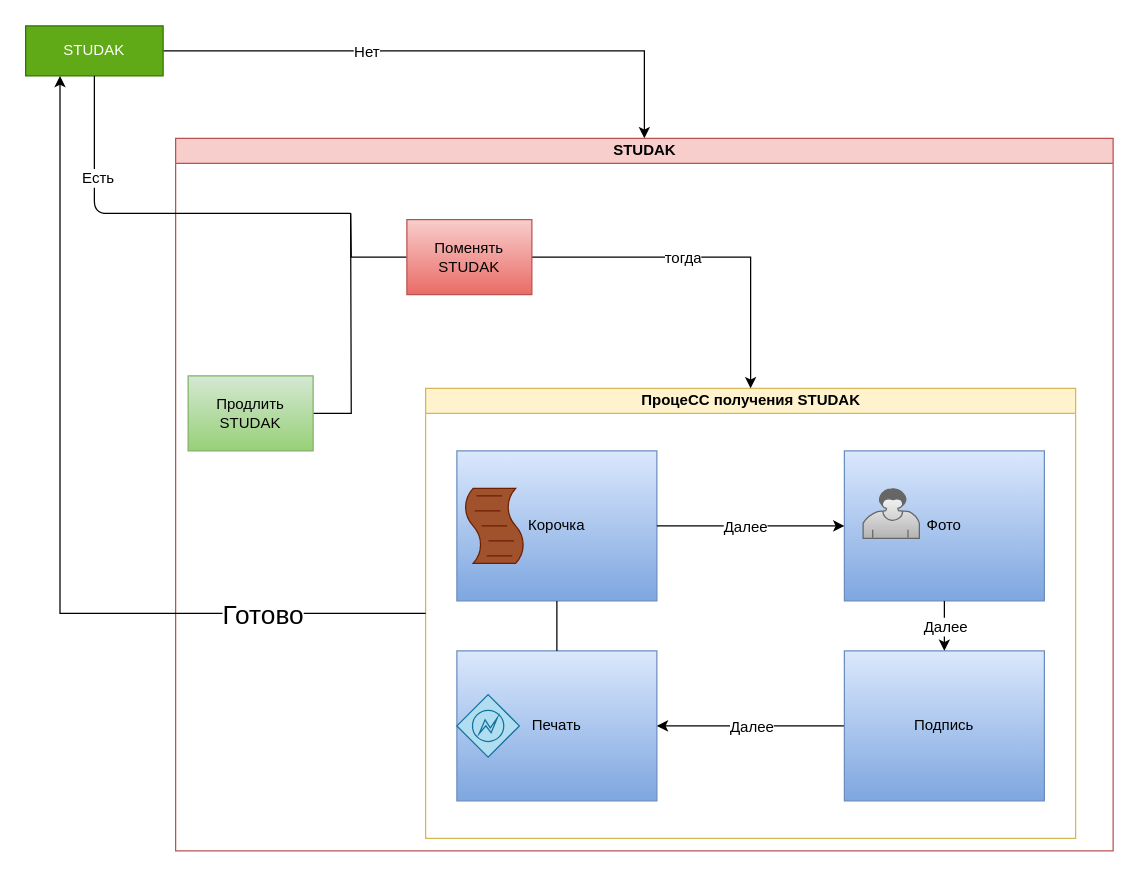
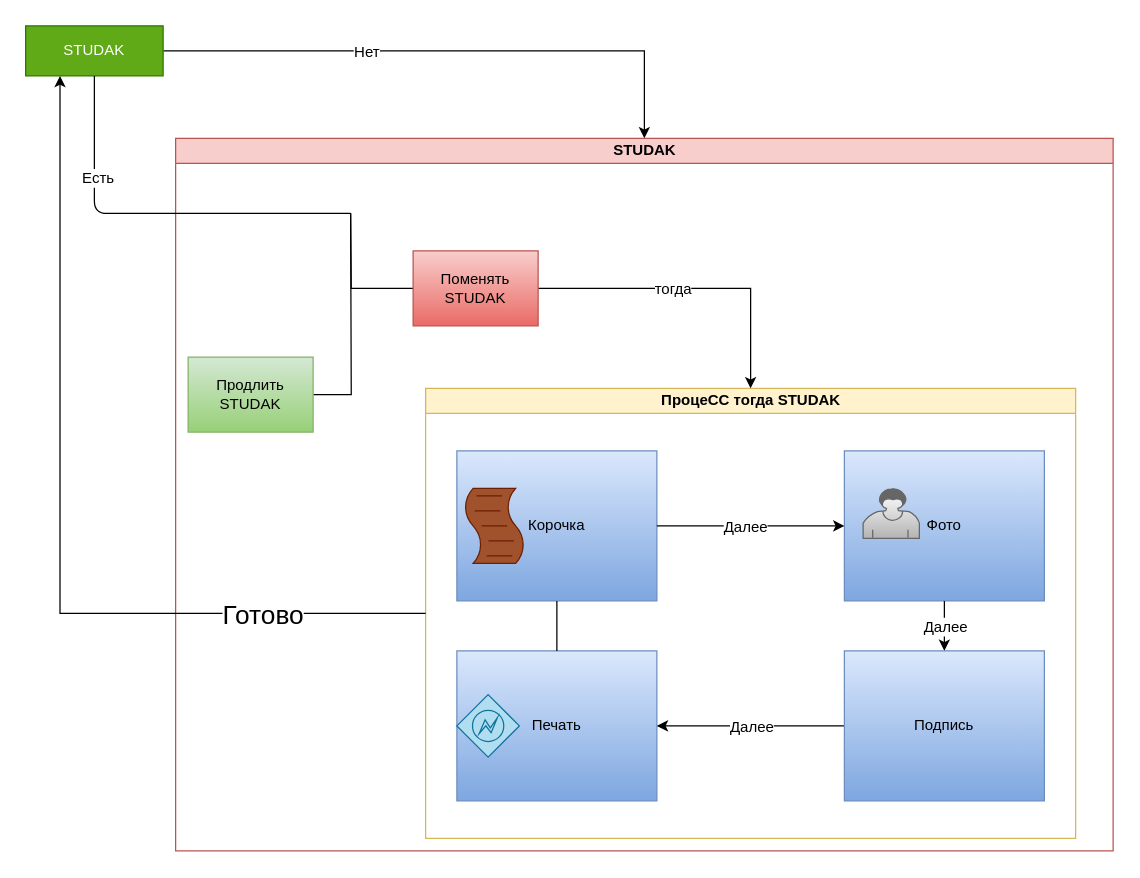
  <mxCell id="0" />
  <mxCell id="1" parent="0" />
  <mxCell id="2" value="STUDAK" style="swimlane;html=1;startSize=20;horizontal=1;containerType=tree;fillColor=#f8cecc;strokeColor=#b85450;" vertex="1" parent="1"><mxGeometry x="140" y="110" width="750" height="570" as="geometry" /></mxCell>
- <mxCell id="3" value="ПроцеCC получения STUDAK" style="swimlane;html=1;startSize=20;horizontal=1;containerType=tree;fillColor=#fff2cc;strokeColor=#d6b656;" vertex="1" parent="2"><mxGeometry x="200" y="200" width="520" height="360" as="geometry" /></mxCell>
+ <mxCell id="3" value="ПроцеCC тогда STUDAK" style="swimlane;html=1;startSize=20;horizontal=1;containerType=tree;fillColor=#fff2cc;strokeColor=#d6b656;" vertex="1" parent="2"><mxGeometry x="200" y="200" width="520" height="360" as="geometry" /></mxCell>
  <mxCell id="4" value="Корочка" style="rounded=0;whiteSpace=wrap;html=1;fillColor=#dae8fc;strokeColor=#6c8ebf;gradientColor=#7ea6e0;" vertex="1" parent="3"><mxGeometry x="25" y="50" width="160" height="120" as="geometry" /></mxCell>
  <mxCell id="5" value="Фото" style="rounded=0;whiteSpace=wrap;html=1;gradientColor=#7ea6e0;fillColor=#dae8fc;strokeColor=#6c8ebf;" vertex="1" parent="3"><mxGeometry x="335" y="50" width="160" height="120" as="geometry" /></mxCell>
  <mxCell id="6" style="edgeStyle=orthogonalEdgeStyle;rounded=0;orthogonalLoop=1;jettySize=auto;html=1;entryX=0;entryY=0.5;entryDx=0;entryDy=0;" edge="1" parent="3" source="4" target="5"><mxGeometry relative="1" as="geometry" /></mxCell>
  <mxCell id="7" value="Далее&lt;span style=&quot;color: rgba(0 , 0 , 0 , 0) ; font-family: monospace ; font-size: 0px ; background-color: rgb(248 , 249 , 250)&quot;&gt;%3CmxGraphModel%3E%3Croot%3E%3CmxCell%20id%3D%220%22%2F%3E%3CmxCell%20id%3D%221%22%20parent%3D%220%22%2F%3E%3CmxCell%20id%3D%222%22%20value%3D%22Tree%20Container%22%20style%3D%22swimlane%3Bhtml%3D1%3BstartSize%3D20%3Bhorizontal%3D1%3BcontainerType%3Dtree%3B%22%20vertex%3D%221%22%20parent%3D%221%22%3E%3CmxGeometry%20x%3D%2240%22%20y%3D%22710%22%20width%3D%22220%22%20height%3D%22160%22%20as%3D%22geometry%22%2F%3E%3C%2FmxCell%3E%3C%2Froot%3E%3C%2FmxGraphModel%3E&lt;/span&gt;" style="text;html=1;align=center;verticalAlign=middle;resizable=0;points=[];labelBackgroundColor=#ffffff;" vertex="1" connectable="0" parent="6"><mxGeometry x="-0.067" relative="1" as="geometry"><mxPoint as="offset" /></mxGeometry></mxCell>
  <mxCell id="8" value="Печать" style="rounded=0;whiteSpace=wrap;html=1;gradientColor=#7ea6e0;fillColor=#dae8fc;strokeColor=#6c8ebf;" vertex="1" parent="3"><mxGeometry x="25" y="210" width="160" height="120" as="geometry" /></mxCell>
  <mxCell id="9" style="edgeStyle=orthogonalEdgeStyle;rounded=0;orthogonalLoop=1;jettySize=auto;html=1;exitX=0;exitY=0.5;exitDx=0;exitDy=0;" edge="1" parent="3" source="10" target="8"><mxGeometry relative="1" as="geometry" /></mxCell>
  <mxCell id="10" value="Подпись" style="rounded=0;whiteSpace=wrap;html=1;gradientColor=#7ea6e0;fillColor=#dae8fc;strokeColor=#6c8ebf;" vertex="1" parent="3"><mxGeometry x="335" y="210" width="160" height="120" as="geometry" /></mxCell>
  <mxCell id="11" style="edgeStyle=orthogonalEdgeStyle;rounded=0;orthogonalLoop=1;jettySize=auto;html=1;entryX=0.5;entryY=0;entryDx=0;entryDy=0;" edge="1" parent="3" source="5" target="10"><mxGeometry relative="1" as="geometry" /></mxCell>
  <mxCell id="12" value="" style="shape=mxgraph.bpmn.user_task;html=1;outlineConnect=0;fillColor=#f5f5f5;gradientColor=#b3b3b3;strokeColor=#666666;" vertex="1" parent="3"><mxGeometry x="350" y="80" width="45" height="40" as="geometry" /></mxCell>
  <mxCell id="13" value="" style="shape=mxgraph.bpmn.shape;html=1;verticalLabelPosition=bottom;labelBackgroundColor=#ffffff;verticalAlign=top;align=center;perimeter=rhombusPerimeter;background=gateway;outlineConnect=0;outline=eventInt;symbol=error;fillColor=#b1ddf0;strokeColor=#10739e;" vertex="1" parent="3"><mxGeometry x="25" y="245" width="50" height="50" as="geometry" /></mxCell>
  <mxCell id="14" value="" style="shape=mxgraph.bpmn.script_task;html=1;outlineConnect=0;fillColor=#a0522d;strokeColor=#6D1F00;fontColor=#ffffff;" vertex="1" parent="3"><mxGeometry x="30" y="80" width="50" height="60" as="geometry" /></mxCell>
  <mxCell id="15" value="Далее&lt;span style=&quot;color: rgba(0 , 0 , 0 , 0) ; font-family: monospace ; font-size: 0px ; background-color: rgb(248 , 249 , 250)&quot;&gt;%3CmxGraphModel%3E%3Croot%3E%3CmxCell%20id%3D%220%22%2F%3E%3CmxCell%20id%3D%221%22%20parent%3D%220%22%2F%3E%3CmxCell%20id%3D%222%22%20value%3D%22Tree%20Container%22%20style%3D%22swimlane%3Bhtml%3D1%3BstartSize%3D20%3Bhorizontal%3D1%3BcontainerType%3Dtree%3B%22%20vertex%3D%221%22%20parent%3D%221%22%3E%3CmxGeometry%20x%3D%2240%22%20y%3D%22710%22%20width%3D%22220%22%20height%3D%22160%22%20as%3D%22geometry%22%2F%3E%3C%2FmxCell%3E%3C%2Froot%3E%3C%2FmxGraphModel%3E&lt;/span&gt;" style="text;html=1;align=center;verticalAlign=middle;resizable=0;points=[];labelBackgroundColor=#ffffff;" vertex="1" connectable="0" parent="3"><mxGeometry x="415" y="190" as="geometry"><mxPoint as="offset" /></mxGeometry></mxCell>
  <mxCell id="16" value="Далее&lt;span style=&quot;color: rgba(0 , 0 , 0 , 0) ; font-family: monospace ; font-size: 0px ; background-color: rgb(248 , 249 , 250)&quot;&gt;%3CmxGraphModel%3E%3Croot%3E%3CmxCell%20id%3D%220%22%2F%3E%3CmxCell%20id%3D%221%22%20parent%3D%220%22%2F%3E%3CmxCell%20id%3D%222%22%20value%3D%22Tree%20Container%22%20style%3D%22swimlane%3Bhtml%3D1%3BstartSize%3D20%3Bhorizontal%3D1%3BcontainerType%3Dtree%3B%22%20vertex%3D%221%22%20parent%3D%221%22%3E%3CmxGeometry%20x%3D%2240%22%20y%3D%22710%22%20width%3D%22220%22%20height%3D%22160%22%20as%3D%22geometry%22%2F%3E%3C%2FmxCell%3E%3C%2Froot%3E%3C%2FmxGraphModel%3E&lt;/span&gt;" style="text;html=1;align=center;verticalAlign=middle;resizable=0;points=[];labelBackgroundColor=#ffffff;" vertex="1" connectable="0" parent="3"><mxGeometry x="260" y="270" as="geometry"><mxPoint as="offset" /></mxGeometry></mxCell>
  <mxCell id="17" value="" style="endArrow=none;html=1;entryX=0.5;entryY=1;entryDx=0;entryDy=0;exitX=0.5;exitY=0;exitDx=0;exitDy=0;" edge="1" parent="3" source="8" target="4"><mxGeometry width="50" height="50" relative="1" as="geometry"><mxPoint x="-320" y="440" as="sourcePoint" /><mxPoint x="-270" y="390" as="targetPoint" /><Array as="points" /></mxGeometry></mxCell>
  <mxCell id="18" value="" style="edgeStyle=orthogonalEdgeStyle;startArrow=none;endArrow=none;rounded=0;targetPortConstraint=eastwest;sourcePortConstraint=northsouth;" edge="1" target="20" parent="2"><mxGeometry relative="1" as="geometry"><mxPoint x="140" y="60" as="sourcePoint" /></mxGeometry></mxCell>
  <mxCell id="19" value="" style="edgeStyle=orthogonalEdgeStyle;startArrow=none;endArrow=none;rounded=0;targetPortConstraint=eastwest;sourcePortConstraint=northsouth;" edge="1" target="23" parent="2"><mxGeometry relative="1" as="geometry"><mxPoint x="140" y="60" as="sourcePoint" /></mxGeometry></mxCell>
- <mxCell id="20" value="&lt;span style=&quot;white-space: normal&quot;&gt;Продлить STUDAK&lt;/span&gt;" style="whiteSpace=wrap;html=1;align=center;verticalAlign=middle;container=1;recursiveResize=0;treeFolding=1;treeMoving=1;gradientColor=#97d077;fillColor=#d5e8d4;strokeColor=#82b366;" vertex="1" parent="2"><mxGeometry x="10" y="190" width="100" height="60" as="geometry" /></mxCell>
+ <mxCell id="20" value="&lt;span style=&quot;white-space: normal&quot;&gt;Продлить STUDAK&lt;/span&gt;" style="whiteSpace=wrap;html=1;align=center;verticalAlign=middle;container=1;recursiveResize=0;treeFolding=1;treeMoving=1;gradientColor=#97d077;fillColor=#d5e8d4;strokeColor=#82b366;" vertex="1" parent="2"><mxGeometry x="10" y="175" width="100" height="60" as="geometry" /></mxCell>
  <mxCell id="21" style="edgeStyle=orthogonalEdgeStyle;rounded=0;orthogonalLoop=1;jettySize=auto;html=1;entryX=0.5;entryY=0;entryDx=0;entryDy=0;exitX=1;exitY=0.5;exitDx=0;exitDy=0;" edge="1" parent="2" source="23" target="3"><mxGeometry relative="1" as="geometry" /></mxCell>
  <mxCell id="22" value="тогда" style="text;html=1;align=center;verticalAlign=middle;resizable=0;points=[];labelBackgroundColor=#ffffff;" vertex="1" connectable="0" parent="21"><mxGeometry x="-0.144" relative="1" as="geometry"><mxPoint as="offset" /></mxGeometry></mxCell>
- <mxCell id="23" value="Поменять STUDAK" style="whiteSpace=wrap;html=1;align=center;verticalAlign=middle;container=1;recursiveResize=0;treeFolding=1;treeMoving=1;gradientColor=#ea6b66;fillColor=#f8cecc;strokeColor=#b85450;" vertex="1" parent="2"><mxGeometry x="185" y="65" width="100" height="60" as="geometry" /></mxCell>
+ <mxCell id="23" value="Поменять STUDAK" style="whiteSpace=wrap;html=1;align=center;verticalAlign=middle;container=1;recursiveResize=0;treeFolding=1;treeMoving=1;gradientColor=#ea6b66;fillColor=#f8cecc;strokeColor=#b85450;" vertex="1" parent="2"><mxGeometry x="190" y="90" width="100" height="60" as="geometry" /></mxCell>
  <mxCell id="24" style="edgeStyle=orthogonalEdgeStyle;rounded=0;orthogonalLoop=1;jettySize=auto;html=1;entryX=0.5;entryY=0;entryDx=0;entryDy=0;" edge="1" parent="1" source="26" target="2"><mxGeometry relative="1" as="geometry"><mxPoint x="340" y="20" as="targetPoint" /></mxGeometry></mxCell>
  <mxCell id="25" value="Нет" style="text;html=1;align=center;verticalAlign=middle;resizable=0;points=[];labelBackgroundColor=#ffffff;" vertex="1" connectable="0" parent="24"><mxGeometry x="-0.287" relative="1" as="geometry"><mxPoint as="offset" /></mxGeometry></mxCell>
  <mxCell id="26" value="STUDAK" style="rounded=0;whiteSpace=wrap;html=1;fillColor=#60a917;strokeColor=#2D7600;fontColor=#ffffff;" vertex="1" parent="1"><mxGeometry x="20" y="20" width="110" height="40" as="geometry" /></mxCell>
  <mxCell id="27" value="" style="endArrow=none;html=1;entryX=0.5;entryY=1;entryDx=0;entryDy=0;" edge="1" parent="1" target="26"><mxGeometry width="50" height="50" relative="1" as="geometry"><mxPoint x="280" y="170" as="sourcePoint" /><mxPoint x="70" y="700" as="targetPoint" /><Array as="points"><mxPoint x="75" y="170" /></Array></mxGeometry></mxCell>
  <mxCell id="28" value="Есть" style="text;html=1;align=center;verticalAlign=middle;resizable=0;points=[];labelBackgroundColor=#ffffff;" vertex="1" connectable="0" parent="27"><mxGeometry x="0.289" y="-29" relative="1" as="geometry"><mxPoint as="offset" /></mxGeometry></mxCell>
  <mxCell id="29" style="edgeStyle=orthogonalEdgeStyle;rounded=0;orthogonalLoop=1;jettySize=auto;html=1;entryX=0.25;entryY=1;entryDx=0;entryDy=0;" edge="1" parent="1" source="3" target="26"><mxGeometry relative="1" as="geometry" /></mxCell>
  <mxCell id="30" value="Готово" style="text;html=1;align=center;verticalAlign=middle;resizable=0;points=[];labelBackgroundColor=#ffffff;fontSize=21;" vertex="1" connectable="0" parent="29"><mxGeometry x="-0.365" y="-2" relative="1" as="geometry"><mxPoint x="98" y="2" as="offset" /></mxGeometry></mxCell>
